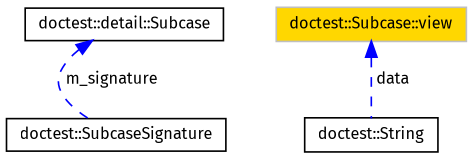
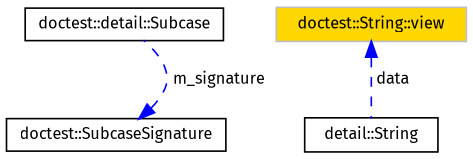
  digraph {
    fontname="Fira Sans"
    node [color=black fillcolor=white fontname="Fira Sans" fontsize=10 shape=record style=filled]
    edge [color=blue dir=back fontname="Fira Sans" fontsize=10 labelfontname=Helvetica labelfontsize=10 style=dashed]
    n1 [fontcolor=black height=0.2 label="doctest::detail::Subcase" width=0.4]
    n2 [height=0.2 label="doctest::SubcaseSignature" width=0.4]
-   n3 [height=0.2 label="doctest::String" width=0.4]
-   n4 [color=grey75 fillcolor=gold height=0.2 label="doctest::Subcase::view" width=0.4]
-   n1 -> n2 [label=" m_signature"]
+   n3 [height=0.2 label="detail::String" width=0.4]
+   n4 [color=grey75 fillcolor=gold height=0.2 label="doctest::String::view" width=0.4]
+   n2 -> n1 [label=" m_signature"]
    n4 -> n3 [label=" data"]
  }
